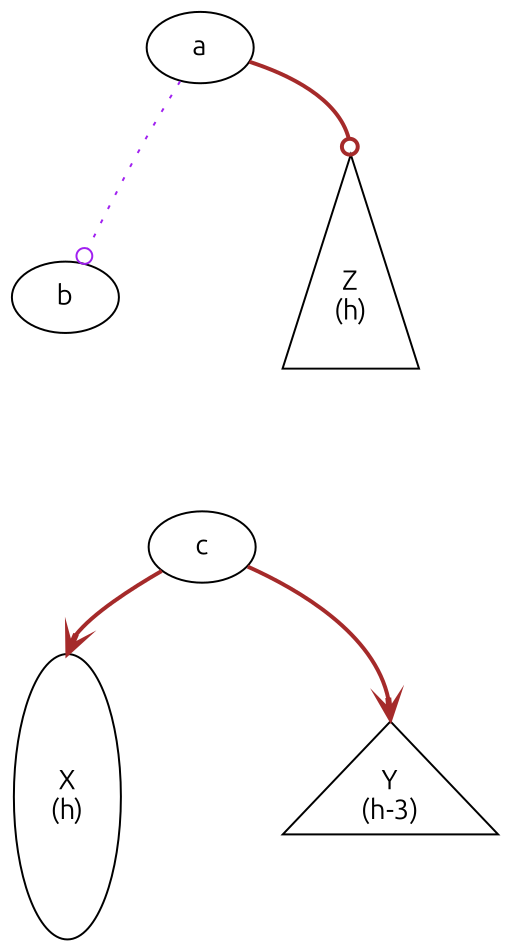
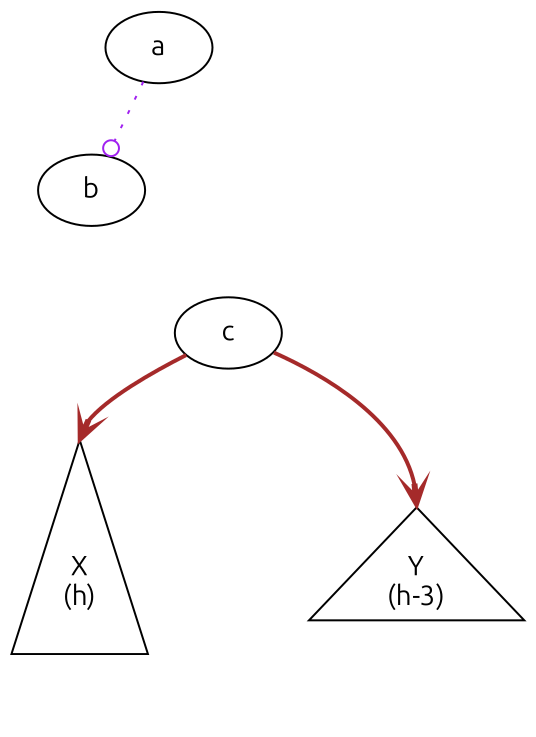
  digraph {
    fontname=Ubuntu
    node [fontname=Ubuntu]
    edge [fontname=Ubuntu style=invis]
-   n1 [height=2 label="Z\n(h)" shape=triangle]
    ma [style=invis width=0.1]
    b
    mb [style=invis width=0.1]
    c
-   n6 [height=2 label="X\n(h)" shape=ellipse]
+   n6 [height=2 label="X\n(h)" shape=triangle]
    mc [style=invis width=0.1]
    n8 [height=1 label="Y\n(h-3)" shape=triangle]
    a
    subgraph sub_1 {
      rank=same
-     n1
      ma
      b
    }
    subgraph sub_2 {
      rank=same
      mb
      c
    }
    subgraph sub_3 {
      rank=same
      n6
      mc
      n8
    }
-   ma -> n1
    b -> ma
    b -> mb
    mb -> c
    c -> n6 [arrowhead=vee color=brown headport=n style=bold]
    c -> mc
    c -> n8 [arrowhead=vee color=brown headport=n style=bold]
    n6 -> mc
    mc -> n8
-   a -> n1 [arrowhead=odot color=brown headport=n style=bold]
    a -> ma
    a -> b [arrowhead=odot color=purple style=dotted]
  }
